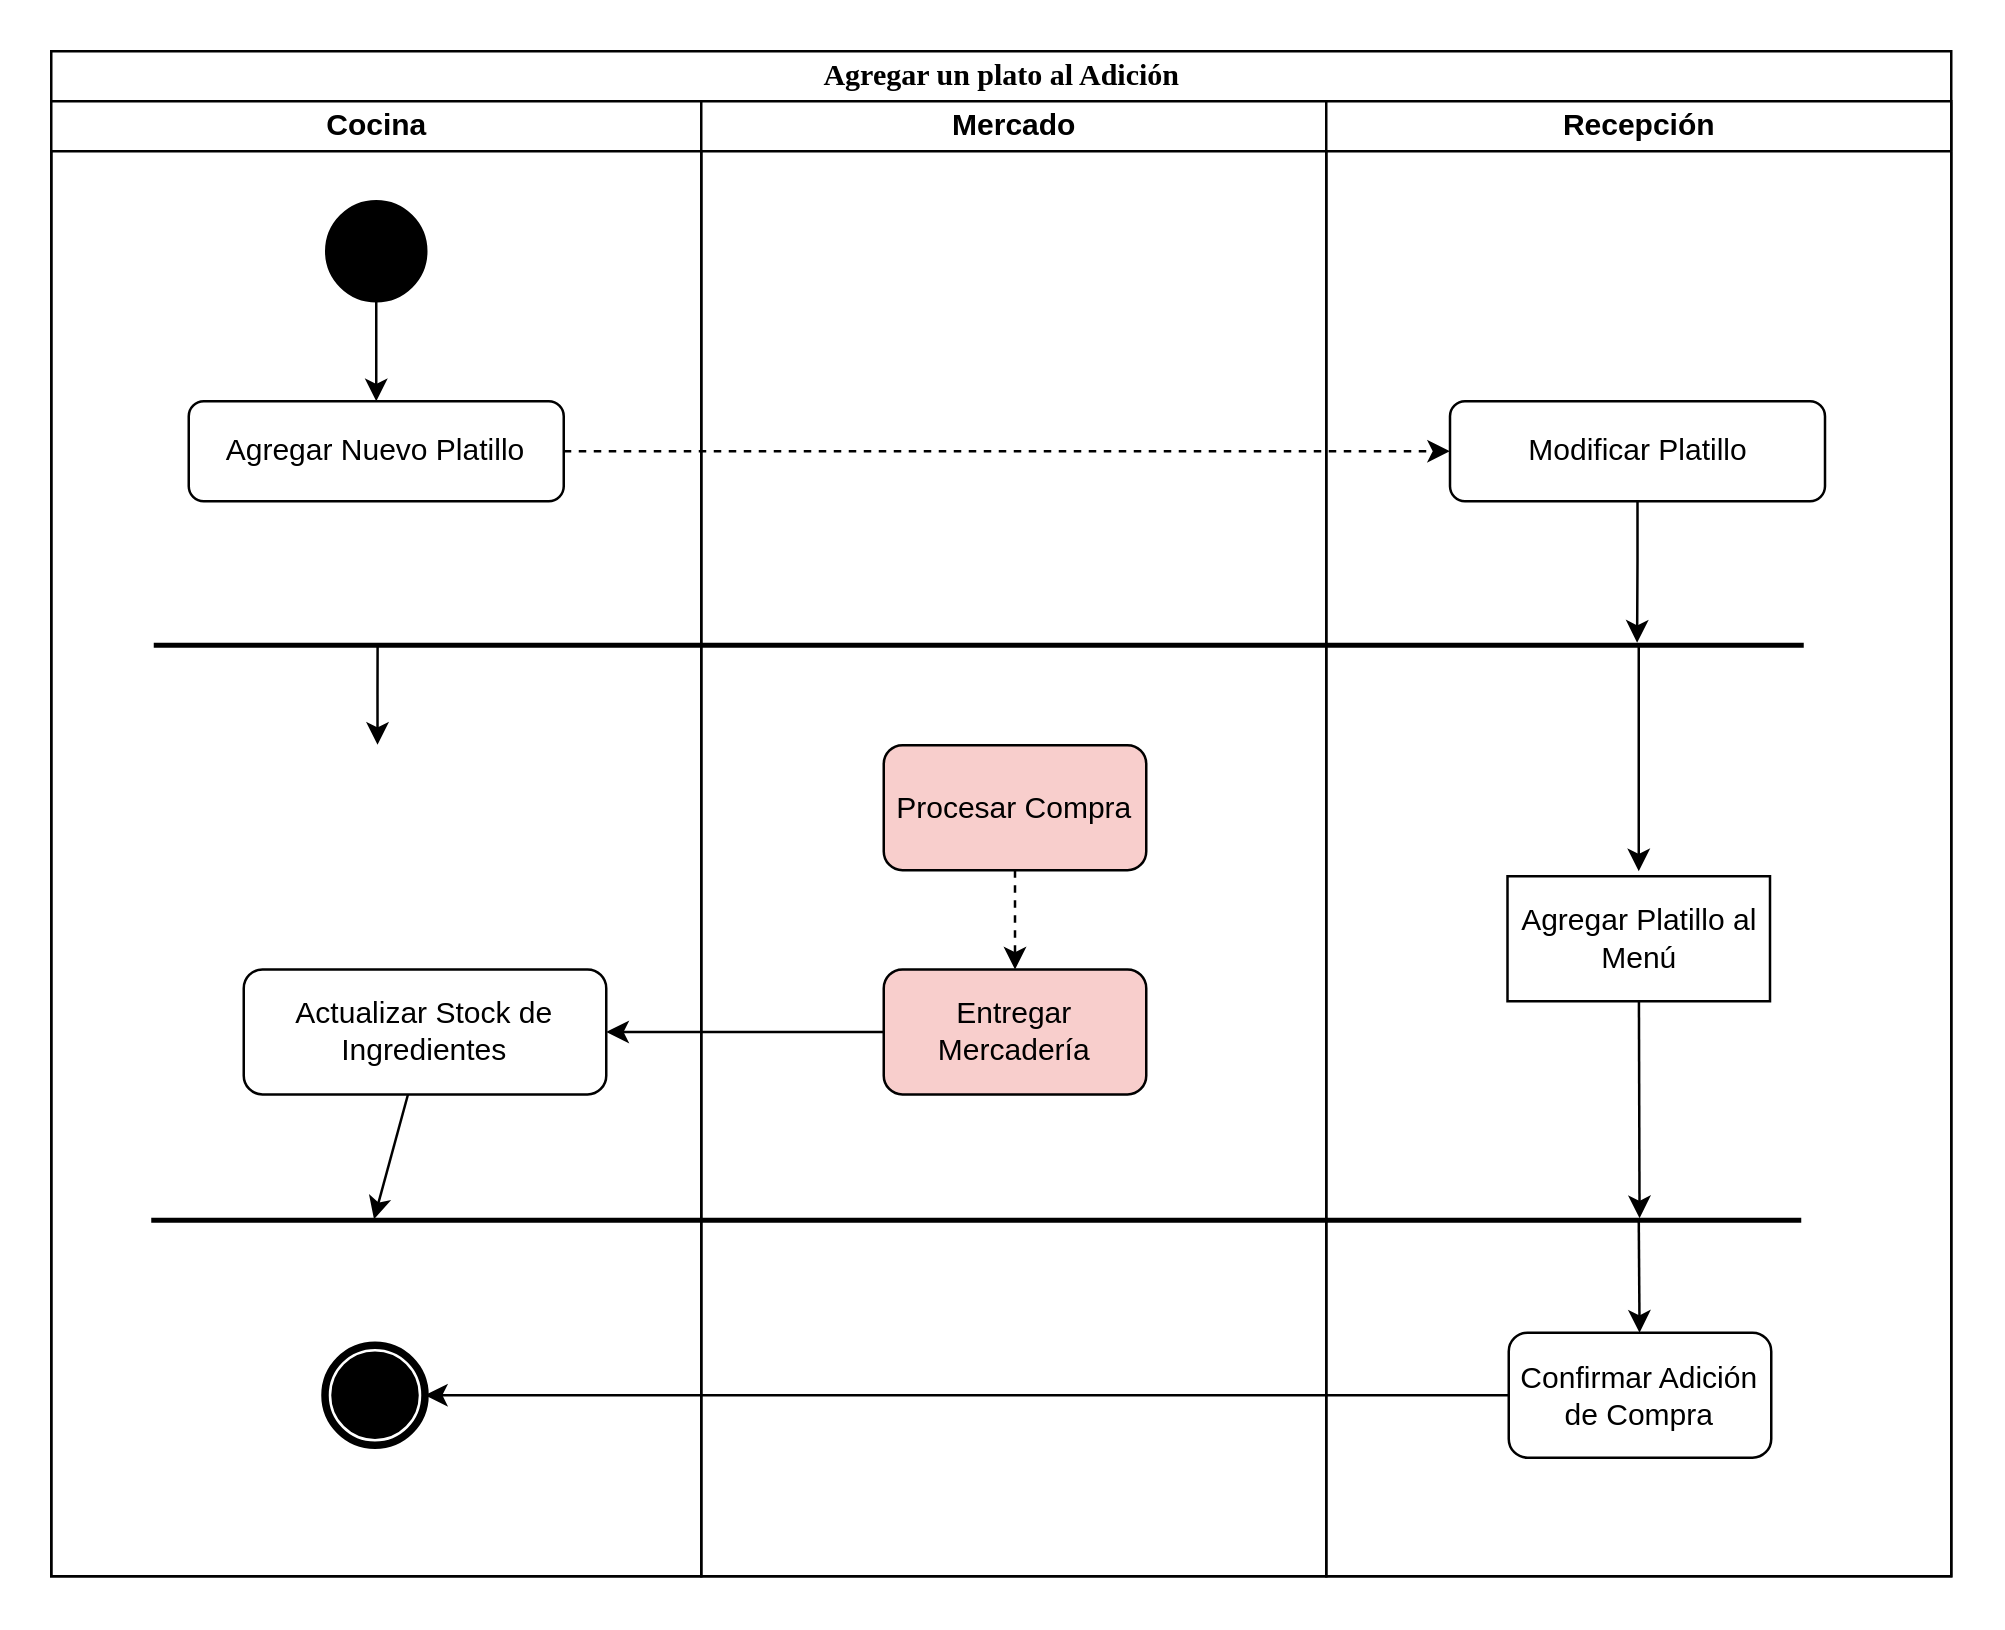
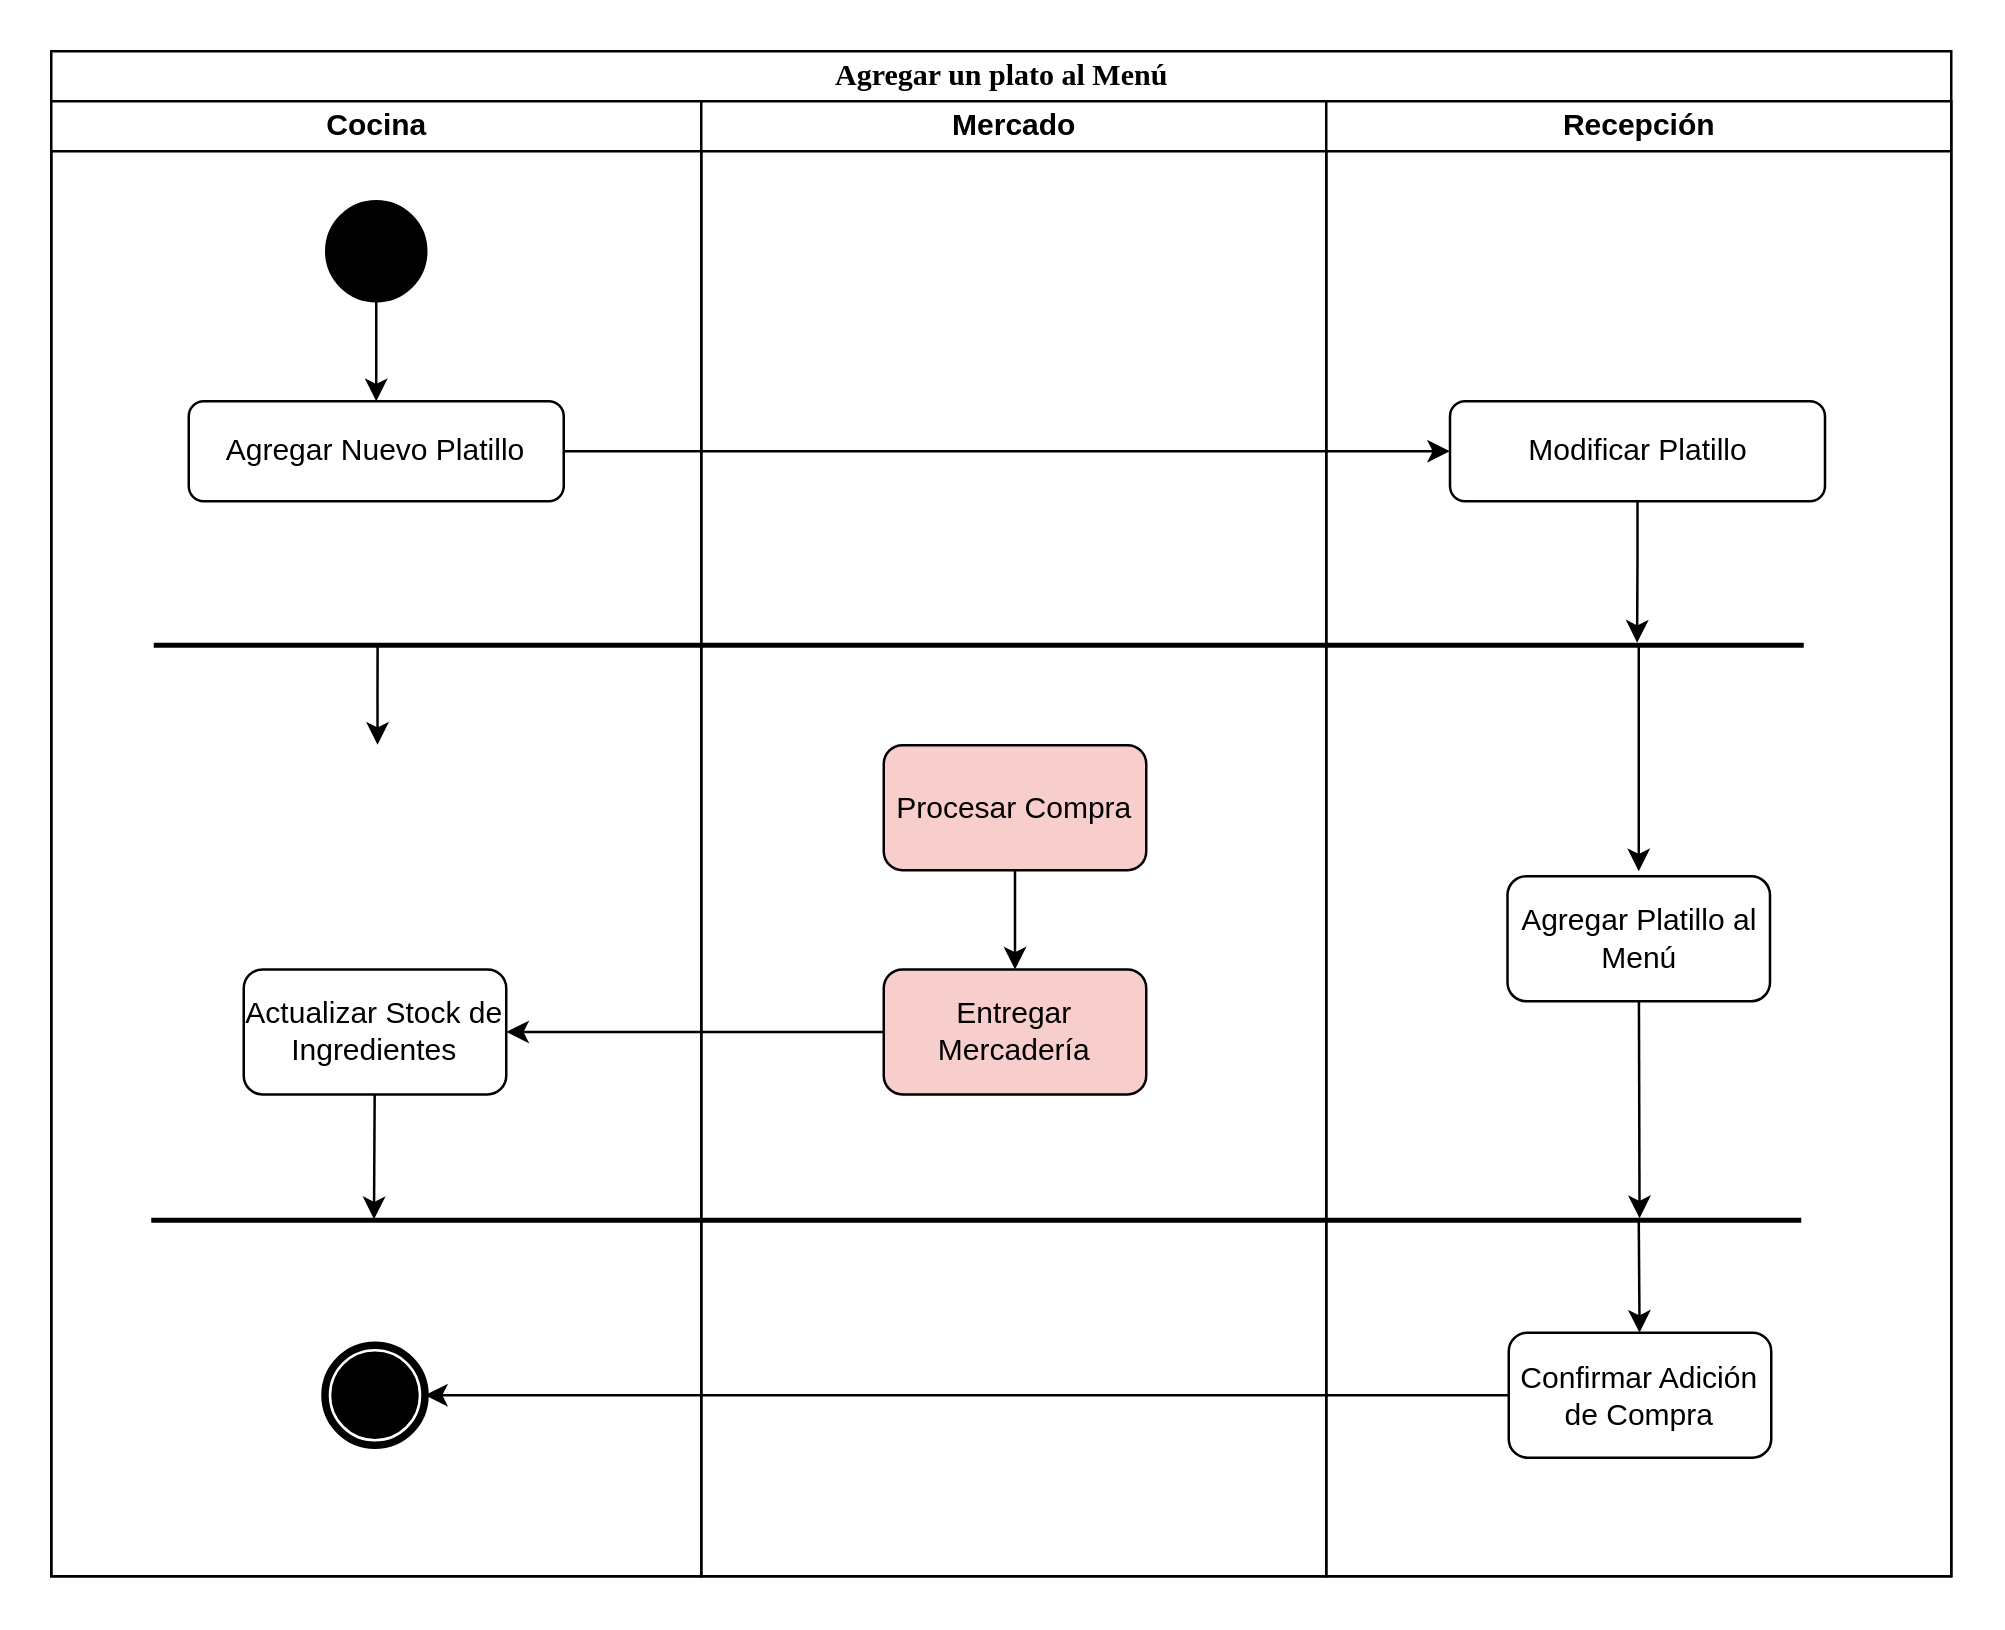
  <mxCell id="0" />
  <mxCell id="1" parent="0" />
- <mxCell id="2" value="Agregar un plato al Adición" style="swimlane;html=1;childLayout=stackLayout;startSize=20;rounded=0;shadow=0;comic=0;labelBackgroundColor=none;strokeWidth=1;fontFamily=Verdana;fontSize=12;align=center;" parent="1" vertex="1"><mxGeometry x="20" y="20" width="760" height="610" as="geometry" /></mxCell>
+ <mxCell id="2" value="Agregar un plato al Menú" style="swimlane;html=1;childLayout=stackLayout;startSize=20;rounded=0;shadow=0;comic=0;labelBackgroundColor=none;strokeWidth=1;fontFamily=Verdana;fontSize=12;align=center;" parent="1" vertex="1"><mxGeometry x="20" y="20" width="760" height="610" as="geometry" /></mxCell>
  <mxCell id="3" value="Cocina" style="swimlane;html=1;startSize=20;" parent="2" vertex="1"><mxGeometry y="20" width="260" height="590" as="geometry" /></mxCell>
  <mxCell id="4" style="edgeStyle=orthogonalEdgeStyle;rounded=0;orthogonalLoop=1;jettySize=auto;html=1;" parent="3" source="5" target="6" edge="1"><mxGeometry relative="1" as="geometry" /></mxCell>
  <mxCell id="5" value="" style="ellipse;whiteSpace=wrap;html=1;rounded=0;shadow=0;comic=0;labelBackgroundColor=none;strokeWidth=1;fillColor=#000000;fontFamily=Verdana;fontSize=12;align=center;" parent="3" vertex="1"><mxGeometry x="110" y="40" width="40" height="40" as="geometry" /></mxCell>
  <mxCell id="6" value="Agregar Nuevo Platillo" style="rounded=1;whiteSpace=wrap;html=1;" parent="3" vertex="1"><mxGeometry x="55" y="120" width="150" height="40" as="geometry" /></mxCell>
  <mxCell id="7" style="edgeStyle=orthogonalEdgeStyle;rounded=0;orthogonalLoop=1;jettySize=auto;html=1;exitX=0.142;exitY=0.507;exitDx=0;exitDy=0;exitPerimeter=0;" parent="3" edge="1"><mxGeometry relative="1" as="geometry"><mxPoint x="130.54" y="217.57" as="sourcePoint" /><mxPoint x="130.514" y="257.43" as="targetPoint" /><Array as="points"><mxPoint x="131" y="237.43" /><mxPoint x="131" y="237.43" /></Array></mxGeometry></mxCell>
- <mxCell id="8" value="Actualizar Stock de Ingredientes" style="rounded=1;whiteSpace=wrap;html=1;" parent="3" vertex="1"><mxGeometry x="77" y="347.29" width="145" height="50" as="geometry" /></mxCell>
+ <mxCell id="8" value="Actualizar Stock de Ingredientes" style="rounded=1;whiteSpace=wrap;html=1;" parent="3" vertex="1"><mxGeometry x="77" y="347.29" width="105" height="50" as="geometry" /></mxCell>
  <mxCell id="9" value="" style="ellipse;html=1;shape=endState;fillColor=#000000;strokeWidth=3;" parent="3" vertex="1"><mxGeometry x="109.5" y="497.57" width="40" height="40" as="geometry" /></mxCell>
  <mxCell id="10" value="Mercado" style="swimlane;html=1;startSize=20;" parent="2" vertex="1"><mxGeometry x="260" y="20" width="250" height="590" as="geometry" /></mxCell>
  <mxCell id="11" value="Entregar Mercadería" style="rounded=1;whiteSpace=wrap;html=1;fillColor=#f8cecc;" vertex="1" parent="10"><mxGeometry x="73" y="347.29" width="105" height="50" as="geometry" /></mxCell>
  <mxCell id="12" value="Procesar Compra" style="rounded=1;whiteSpace=wrap;html=1;fillColor=#f8cecc;" vertex="1" parent="10"><mxGeometry x="73" y="257.57" width="105" height="50" as="geometry" /></mxCell>
- <mxCell id="13" style="edgeStyle=orthogonalEdgeStyle;rounded=0;orthogonalLoop=1;jettySize=auto;html=1;startArrow=none;startFill=0;endArrow=classic;endFill=1;dashed=1;" edge="1" parent="10" source="12" target="11"><mxGeometry relative="1" as="geometry" /></mxCell>
+ <mxCell id="13" style="edgeStyle=orthogonalEdgeStyle;rounded=0;orthogonalLoop=1;jettySize=auto;html=1;startArrow=none;startFill=0;endArrow=classic;endFill=1;" edge="1" parent="10" source="12" target="11"><mxGeometry relative="1" as="geometry" /></mxCell>
  <mxCell id="14" style="edgeStyle=orthogonalEdgeStyle;rounded=0;orthogonalLoop=1;jettySize=auto;html=1;startArrow=none;startFill=0;endArrow=classic;endFill=1;" edge="1" parent="2" source="23" target="9"><mxGeometry relative="1" as="geometry" /></mxCell>
  <mxCell id="15" style="edgeStyle=orthogonalEdgeStyle;rounded=0;orthogonalLoop=1;jettySize=auto;html=1;startArrow=none;startFill=0;endArrow=classic;endFill=1;" edge="1" parent="2" source="11" target="8"><mxGeometry relative="1" as="geometry" /></mxCell>
  <mxCell id="16" value="Recepción" style="swimlane;html=1;startSize=20;" parent="2" vertex="1"><mxGeometry x="510" y="20" width="250" height="590" as="geometry" /></mxCell>
  <mxCell id="17" value="" style="line;strokeWidth=2;html=1;" parent="16" vertex="1"><mxGeometry x="-469" y="207.57" width="660" height="20" as="geometry" /></mxCell>
  <mxCell id="18" value="" style="line;strokeWidth=2;html=1;" vertex="1" parent="16"><mxGeometry x="-470" y="437.57" width="660" height="20" as="geometry" /></mxCell>
  <mxCell id="19" value="Modificar Platillo" style="rounded=1;whiteSpace=wrap;html=1;" parent="16" vertex="1"><mxGeometry x="49.5" y="120" width="150" height="40" as="geometry" /></mxCell>
  <mxCell id="20" style="edgeStyle=orthogonalEdgeStyle;rounded=0;orthogonalLoop=1;jettySize=auto;html=1;startArrow=none;startFill=0;endArrow=classic;endFill=1;entryX=0.899;entryY=0.451;entryDx=0;entryDy=0;entryPerimeter=0;" edge="1" parent="16" source="19" target="17"><mxGeometry relative="1" as="geometry"><mxPoint x="124.5" y="200" as="targetPoint" /></mxGeometry></mxCell>
  <mxCell id="21" style="edgeStyle=orthogonalEdgeStyle;rounded=0;orthogonalLoop=1;jettySize=auto;html=1;entryX=0.9;entryY=0.622;entryDx=0;entryDy=0;entryPerimeter=0;startArrow=classic;startFill=1;endArrow=none;endFill=0;" edge="1" parent="16"><mxGeometry relative="1" as="geometry"><mxPoint x="125" y="308" as="sourcePoint" /><mxPoint x="125" y="218.01" as="targetPoint" /></mxGeometry></mxCell>
- <mxCell id="22" value="Agregar Platillo al Menú" style="whiteSpace=wrap;html=1;rounded=0;" parent="16" vertex="1"><mxGeometry x="72.5" y="310" width="105" height="50" as="geometry" /></mxCell>
+ <mxCell id="22" value="Agregar Platillo al Menú" style="rounded=1;whiteSpace=wrap;html=1;" parent="16" vertex="1"><mxGeometry x="72.5" y="310" width="105" height="50" as="geometry" /></mxCell>
  <mxCell id="23" value="Confirmar Adición de Compra" style="rounded=1;whiteSpace=wrap;html=1;" parent="16" vertex="1"><mxGeometry x="73" y="492.57" width="105" height="50" as="geometry" /></mxCell>
  <mxCell id="24" value="" style="endArrow=classic;html=1;entryX=0.902;entryY=0.461;entryDx=0;entryDy=0;entryPerimeter=0;" edge="1" parent="16" source="22" target="18"><mxGeometry width="50" height="50" relative="1" as="geometry"><mxPoint x="-130" y="410" as="sourcePoint" /><mxPoint x="125" y="420" as="targetPoint" /></mxGeometry></mxCell>
  <mxCell id="25" value="" style="endArrow=classic;html=1;" edge="1" parent="16" target="23"><mxGeometry width="50" height="50" relative="1" as="geometry"><mxPoint x="125" y="447" as="sourcePoint" /><mxPoint x="110" y="470" as="targetPoint" /></mxGeometry></mxCell>
- <mxCell id="26" style="edgeStyle=orthogonalEdgeStyle;rounded=0;orthogonalLoop=1;jettySize=auto;html=1;dashed=1;" parent="2" source="6" target="19" edge="1"><mxGeometry relative="1" as="geometry" /></mxCell>
+ <mxCell id="26" style="edgeStyle=orthogonalEdgeStyle;rounded=0;orthogonalLoop=1;jettySize=auto;html=1;" parent="2" source="6" target="19" edge="1"><mxGeometry relative="1" as="geometry" /></mxCell>
  <mxCell id="27" value="" style="endArrow=classic;html=1;entryX=0.135;entryY=0.482;entryDx=0;entryDy=0;entryPerimeter=0;" edge="1" parent="2" source="8" target="18"><mxGeometry width="50" height="50" relative="1" as="geometry"><mxPoint x="160" y="460" as="sourcePoint" /><mxPoint x="130" y="450" as="targetPoint" /></mxGeometry></mxCell>
